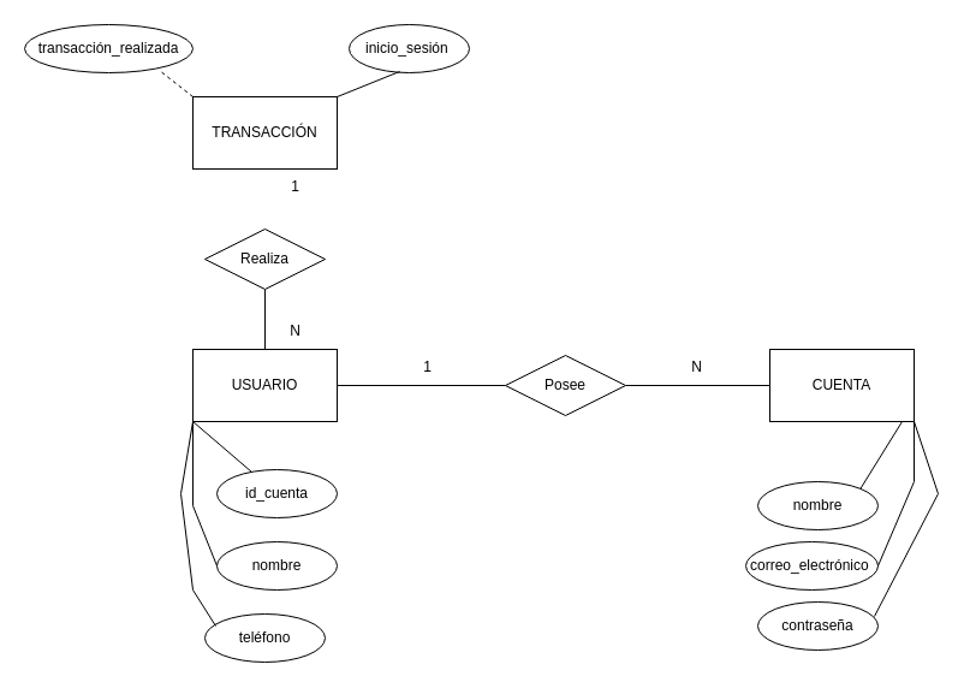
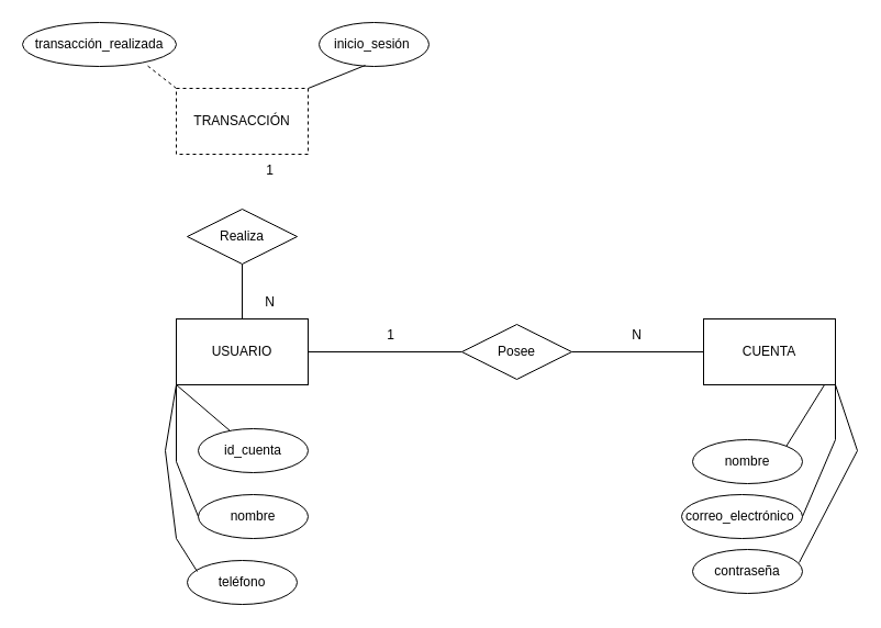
  <mxCell id="0" />
  <mxCell id="1" parent="0" />
  <mxCell id="2" value="USUARIO" style="rounded=0;whiteSpace=wrap;html=1;" vertex="1" parent="1"><mxGeometry x="160" y="290" width="120" height="60" as="geometry" /></mxCell>
  <mxCell id="3" value="CUENTA" style="rounded=0;whiteSpace=wrap;html=1;" vertex="1" parent="1"><mxGeometry x="640" y="290" width="120" height="60" as="geometry" /></mxCell>
- <mxCell id="4" value="TRANSACCIÓN" style="rounded=0;whiteSpace=wrap;html=1;" vertex="1" parent="1"><mxGeometry x="160" y="80" width="120" height="60" as="geometry" /></mxCell>
+ <mxCell id="4" value="TRANSACCIÓN" style="rounded=0;whiteSpace=wrap;html=1;dashed=1;" vertex="1" parent="1"><mxGeometry x="160" y="80" width="120" height="60" as="geometry" /></mxCell>
  <mxCell id="5" value="" style="endArrow=none;html=1;rounded=0;entryX=0;entryY=1;entryDx=0;entryDy=0;" edge="1" parent="1" source="8" target="2"><mxGeometry width="50" height="50" relative="1" as="geometry"><mxPoint x="150" y="390" as="sourcePoint" /><mxPoint x="200" y="340" as="targetPoint" /></mxGeometry></mxCell>
  <mxCell id="6" value="nombre" style="ellipse;whiteSpace=wrap;html=1;" vertex="1" parent="1"><mxGeometry y="450" width="100" height="40" as="geometry" x="180" /></mxCell>
  <mxCell id="7" value="nombre" style="ellipse;whiteSpace=wrap;html=1;" vertex="1" parent="1"><mxGeometry x="630" y="400" width="100" height="40" as="geometry" /></mxCell>
  <mxCell id="8" value="id_cuenta" style="ellipse;whiteSpace=wrap;html=1;" vertex="1" parent="1"><mxGeometry y="390" width="100" height="40" as="geometry" x="180" /></mxCell>
  <mxCell id="9" value="teléfono" style="ellipse;whiteSpace=wrap;html=1;" vertex="1" parent="1"><mxGeometry x="170" y="510" width="100" height="40" as="geometry" /></mxCell>
  <mxCell id="10" value="correo_electrónico&amp;nbsp;" style="ellipse;whiteSpace=wrap;html=1;" vertex="1" parent="1"><mxGeometry x="620" y="450" width="110" height="40" as="geometry" /></mxCell>
  <mxCell id="11" value="contraseña" style="ellipse;whiteSpace=wrap;html=1;" vertex="1" parent="1"><mxGeometry x="630" y="500" width="100" height="40" as="geometry" /></mxCell>
  <mxCell id="12" value="inicio_sesión&amp;nbsp;" style="ellipse;whiteSpace=wrap;html=1;" vertex="1" parent="1"><mxGeometry x="290" y="20" width="100" height="40" as="geometry" /></mxCell>
  <mxCell id="13" value="transacción_realizada" style="ellipse;whiteSpace=wrap;html=1;" vertex="1" parent="1"><mxGeometry x="20" y="20" width="140" height="40" as="geometry" /></mxCell>
  <mxCell id="14" value="" style="endArrow=none;html=1;rounded=0;exitX=0;exitY=0.5;exitDx=0;exitDy=0;entryX=0;entryY=1;entryDx=0;entryDy=0;" edge="1" parent="1" source="6" target="2"><mxGeometry width="50" height="50" relative="1" as="geometry"><mxPoint x="130" y="460" as="sourcePoint" /><mxPoint x="160" y="360" as="targetPoint" /><Array as="points"><mxPoint x="160" y="420" /></Array></mxGeometry></mxCell>
  <mxCell id="15" value="" style="endArrow=none;html=1;rounded=0;exitX=0.09;exitY=0.25;exitDx=0;exitDy=0;exitPerimeter=0;" edge="1" parent="1" source="9"><mxGeometry width="50" height="50" relative="1" as="geometry"><mxPoint x="160" y="520" as="sourcePoint" /><mxPoint x="160" y="350" as="targetPoint" /><Array as="points"><mxPoint x="160" y="490" /><mxPoint x="150" y="410" /></Array></mxGeometry></mxCell>
  <mxCell id="16" value="" style="endArrow=none;html=1;rounded=0;exitX=1;exitY=0;exitDx=0;exitDy=0;entryX=0.917;entryY=1;entryDx=0;entryDy=0;entryPerimeter=0;" edge="1" parent="1" source="7" target="3"><mxGeometry width="50" height="50" relative="1" as="geometry"><mxPoint x="739" y="390" as="sourcePoint" /><mxPoint x="760" y="350" as="targetPoint" /></mxGeometry></mxCell>
  <mxCell id="17" value="" style="endArrow=none;html=1;rounded=0;entryX=1;entryY=1;entryDx=0;entryDy=0;exitX=1;exitY=0.5;exitDx=0;exitDy=0;" edge="1" parent="1" source="10" target="3"><mxGeometry width="50" height="50" relative="1" as="geometry"><mxPoint x="770" y="450" as="sourcePoint" /><mxPoint x="770" y="360" as="targetPoint" /><Array as="points"><mxPoint x="760" y="400" /></Array></mxGeometry></mxCell>
  <mxCell id="18" value="" style="endArrow=none;html=1;rounded=0;exitX=0.97;exitY=0.3;exitDx=0;exitDy=0;exitPerimeter=0;" edge="1" parent="1" source="11"><mxGeometry width="50" height="50" relative="1" as="geometry"><mxPoint x="800" y="420" as="sourcePoint" /><mxPoint x="760" y="350" as="targetPoint" /><Array as="points"><mxPoint x="780" y="410" /></Array></mxGeometry></mxCell>
  <mxCell id="19" value="" style="endArrow=none;html=1;rounded=0;exitX=1;exitY=0;exitDx=0;exitDy=0;entryX=0.42;entryY=0.975;entryDx=0;entryDy=0;entryPerimeter=0;" edge="1" parent="1" source="4" target="12"><mxGeometry width="50" height="50" relative="1" as="geometry"><mxPoint x="530" y="190" as="sourcePoint" /><mxPoint x="580" y="140" as="targetPoint" /></mxGeometry></mxCell>
  <mxCell id="20" value="" style="endArrow=none;html=1;rounded=0;exitX=0;exitY=0;exitDx=0;exitDy=0;entryX=0.8;entryY=0.95;entryDx=0;entryDy=0;entryPerimeter=0;dashed=1;" edge="1" parent="1" source="4" target="13"><mxGeometry width="50" height="50" relative="1" as="geometry"><mxPoint x="370" y="180" as="sourcePoint" /><mxPoint x="420" y="130" as="targetPoint" /></mxGeometry></mxCell>
  <mxCell id="21" style="edgeStyle=orthogonalEdgeStyle;rounded=0;orthogonalLoop=1;jettySize=auto;html=1;exitX=0.5;exitY=1;exitDx=0;exitDy=0;entryX=0.5;entryY=0;entryDx=0;entryDy=0;endArrow=none;endFill=0;" edge="1" parent="1" source="22" target="2"><mxGeometry relative="1" as="geometry" /></mxCell>
  <mxCell id="22" value="Realiza" style="rhombus;whiteSpace=wrap;html=1;" vertex="1" parent="1"><mxGeometry x="170" y="190" width="100" height="50" as="geometry" /></mxCell>
  <mxCell id="23" style="edgeStyle=orthogonalEdgeStyle;rounded=0;orthogonalLoop=1;jettySize=auto;html=1;exitX=1;exitY=0.5;exitDx=0;exitDy=0;entryX=0;entryY=0.5;entryDx=0;entryDy=0;endArrow=none;endFill=0;" edge="1" parent="1" source="25" target="3"><mxGeometry relative="1" as="geometry" /></mxCell>
  <mxCell id="24" style="edgeStyle=orthogonalEdgeStyle;rounded=0;orthogonalLoop=1;jettySize=auto;html=1;exitX=0;exitY=0.5;exitDx=0;exitDy=0;entryX=1;entryY=0.5;entryDx=0;entryDy=0;endArrow=none;endFill=0;" edge="1" parent="1" source="25" target="2"><mxGeometry relative="1" as="geometry" /></mxCell>
  <mxCell id="25" value="Posee" style="rhombus;whiteSpace=wrap;html=1;" vertex="1" parent="1"><mxGeometry x="420" y="295" width="100" height="50" as="geometry" /></mxCell>
  <mxCell id="26" value="1" style="text;html=1;align=center;verticalAlign=middle;resizable=0;points=[];autosize=1;strokeColor=none;fillColor=none;" vertex="1" parent="1"><mxGeometry x="340" y="290" width="30" height="30" as="geometry" /></mxCell>
  <mxCell id="27" value="N" style="text;html=1;align=center;verticalAlign=middle;resizable=0;points=[];autosize=1;strokeColor=none;fillColor=none;" vertex="1" parent="1"><mxGeometry x="564" y="290" width="30" height="30" as="geometry" /></mxCell>
  <mxCell id="28" value="1" style="text;html=1;align=center;verticalAlign=middle;resizable=0;points=[];autosize=1;strokeColor=none;fillColor=none;" vertex="1" parent="1"><mxGeometry x="230" y="140" width="30" height="30" as="geometry" /></mxCell>
  <mxCell id="29" value="N" style="text;html=1;align=center;verticalAlign=middle;resizable=0;points=[];autosize=1;strokeColor=none;fillColor=none;" vertex="1" parent="1"><mxGeometry x="230" y="260" width="30" height="30" as="geometry" /></mxCell>
